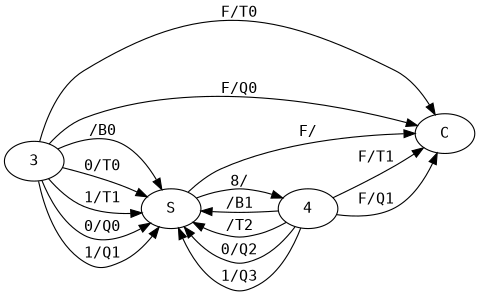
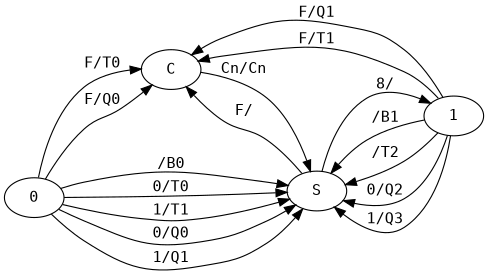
  digraph {
    fontname="DejaVu Sans Mono"
    rankdir=LR
    node [fontname="DejaVu Sans Mono"]
    edge [fontname="DejaVu Sans Mono"]
    C
    S
-   1 [label=4]
-   0 [label=3]
+   1
+   0
+   C -> S [label="Cn/Cn"]
    S -> C [label="F/"]
    S -> 1 [label="8/"]
    1 -> C [label="F/T1"]
    1 -> C [label="F/Q1"]
    1 -> S [label="/B1"]
    1 -> S [label="/T2"]
    1 -> S [label="0/Q2"]
    1 -> S [label="1/Q3"]
    0 -> C [label="F/T0"]
    0 -> C [label="F/Q0"]
    0 -> S [label="/B0"]
    0 -> S [label="0/T0"]
    0 -> S [label="1/T1"]
    0 -> S [label="0/Q0"]
    0 -> S [label="1/Q1"]
  }
